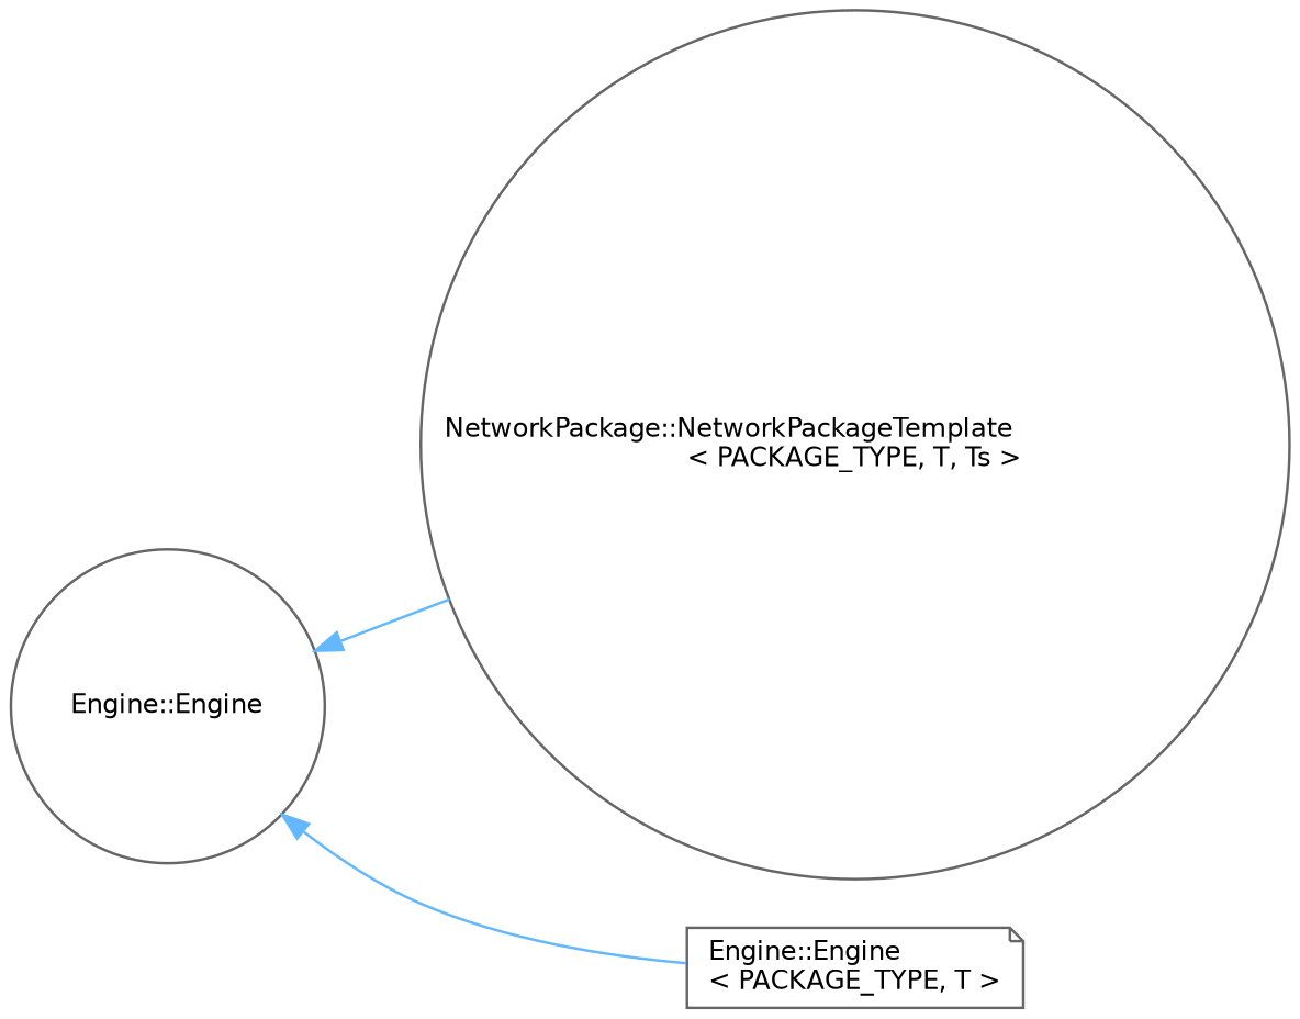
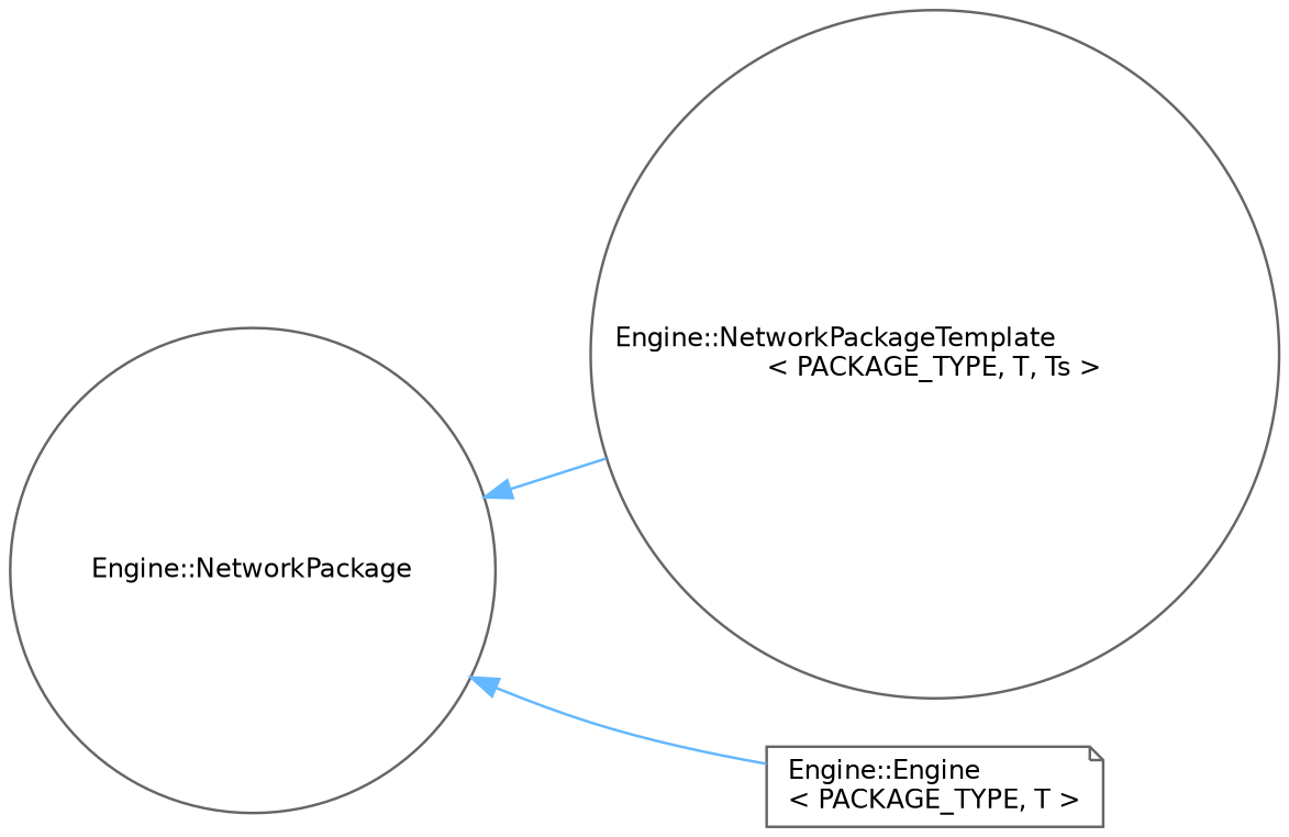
  digraph {
    rankdir=LR
    node [color=grey40 fillcolor=white fontname=Helvetica fontsize=10 shape=circle style=filled]
    edge [color=steelblue1 dir=back fontname=Helvetica fontsize=10 labelfontname=Helvetica labelfontsize=10 style=solid]
-   n1 [height=0.2 label="Engine::Engine" width=0.4]
-   n2 [height=0.2 label="NetworkPackage::NetworkPackageTemplate\l\< PACKAGE_TYPE, T, Ts \>" width=0.4]
+   n1 [height=0.2 label="Engine::NetworkPackage" width=0.4]
+   n2 [height=0.2 label="Engine::NetworkPackageTemplate\l\< PACKAGE_TYPE, T, Ts \>" width=0.4]
    n3 [height=0.2 label="Engine::Engine\l\< PACKAGE_TYPE, T \>" shape=note width=0.4]
    n1 -> n2
    n1 -> n3
  }
